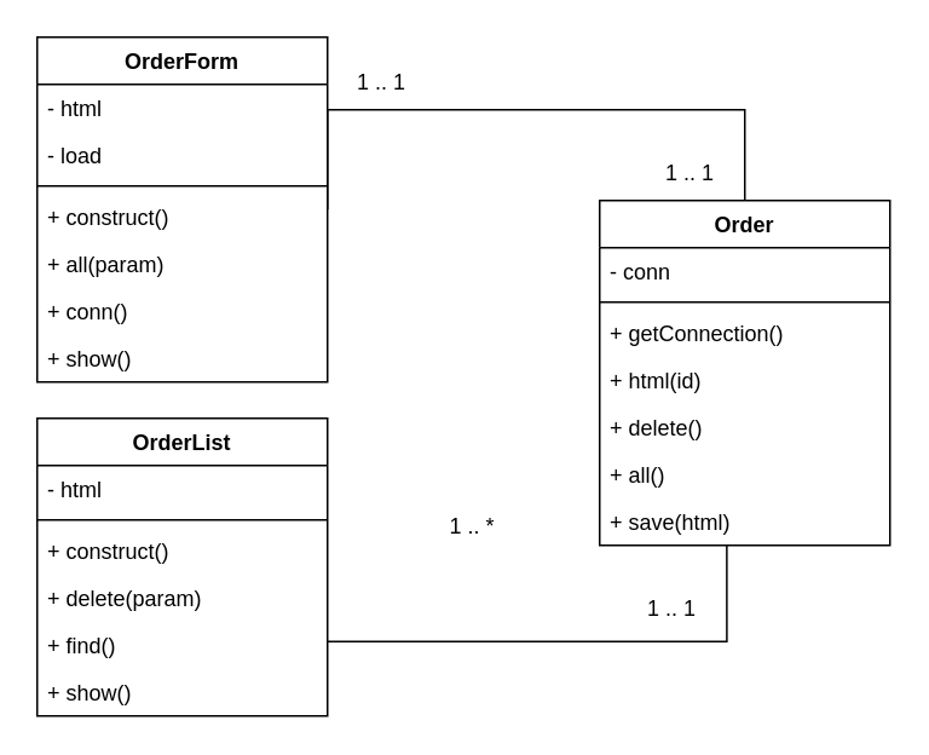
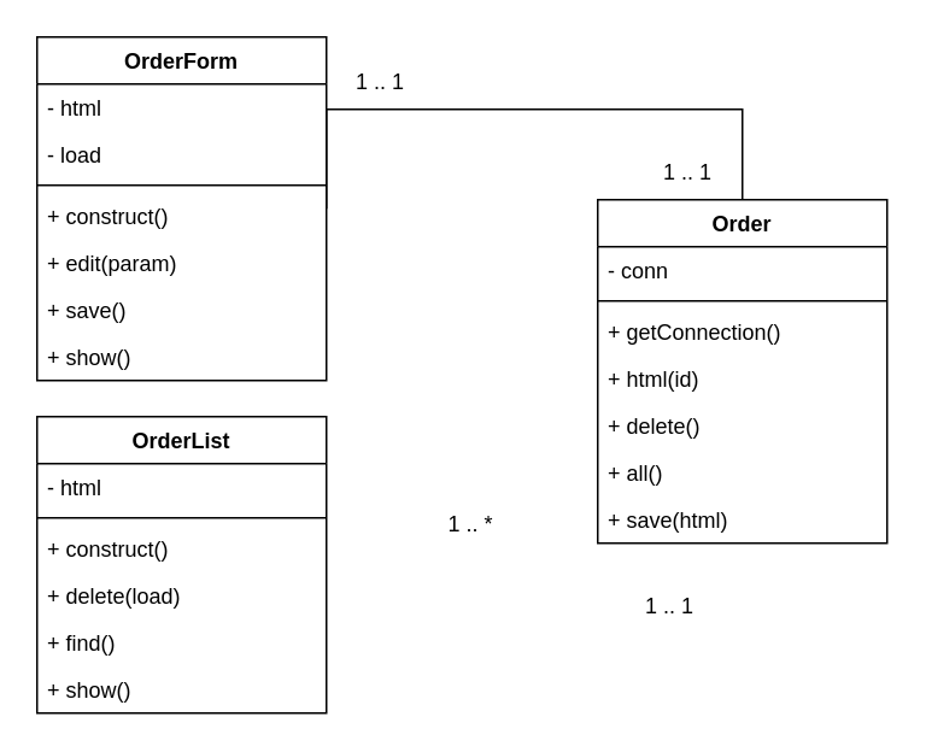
  <mxCell id="0" />
  <mxCell id="1" parent="0" />
  <mxCell id="2" value="OrderList" style="swimlane;fontStyle=1;align=center;verticalAlign=top;childLayout=stackLayout;horizontal=1;startSize=26;horizontalStack=0;resizeParent=1;resizeParentMax=0;resizeLast=0;collapsible=1;marginBottom=0;whiteSpace=wrap;html=1;" vertex="1" parent="1"><mxGeometry x="20" y="230" width="160" height="164" as="geometry" /></mxCell>
  <mxCell id="3" value="- html" style="text;strokeColor=none;fillColor=none;align=left;verticalAlign=top;spacingLeft=4;spacingRight=4;overflow=hidden;rotatable=0;points=[[0,0.5],[1,0.5]];portConstraint=eastwest;whiteSpace=wrap;html=1;" vertex="1" parent="2"><mxGeometry y="26" width="160" height="26" as="geometry" /></mxCell>
  <mxCell id="4" value="" style="line;strokeWidth=1;fillColor=none;align=left;verticalAlign=middle;spacingTop=-1;spacingLeft=3;spacingRight=3;rotatable=0;labelPosition=right;points=[];portConstraint=eastwest;strokeColor=inherit;" vertex="1" parent="2"><mxGeometry y="52" width="160" height="8" as="geometry" /></mxCell>
  <mxCell id="5" value="&lt;div&gt;+ construct()&lt;/div&gt;" style="text;strokeColor=none;fillColor=none;align=left;verticalAlign=top;spacingLeft=4;spacingRight=4;overflow=hidden;rotatable=0;points=[[0,0.5],[1,0.5]];portConstraint=eastwest;whiteSpace=wrap;html=1;" vertex="1" parent="2"><mxGeometry y="60" width="160" height="26" as="geometry" /></mxCell>
- <mxCell id="6" value="&lt;div&gt;+ delete(param)&lt;/div&gt;" style="text;strokeColor=none;fillColor=none;align=left;verticalAlign=top;spacingLeft=4;spacingRight=4;overflow=hidden;rotatable=0;points=[[0,0.5],[1,0.5]];portConstraint=eastwest;whiteSpace=wrap;html=1;" vertex="1" parent="2"><mxGeometry y="86" width="160" height="26" as="geometry" /></mxCell>
+ <mxCell id="6" value="&lt;div&gt;+ delete(load)&lt;/div&gt;" style="text;strokeColor=none;fillColor=none;align=left;verticalAlign=top;spacingLeft=4;spacingRight=4;overflow=hidden;rotatable=0;points=[[0,0.5],[1,0.5]];portConstraint=eastwest;whiteSpace=wrap;html=1;" vertex="1" parent="2"><mxGeometry y="86" width="160" height="26" as="geometry" /></mxCell>
  <mxCell id="7" value="&lt;div&gt;+ find()&lt;/div&gt;" style="text;strokeColor=none;fillColor=none;align=left;verticalAlign=top;spacingLeft=4;spacingRight=4;overflow=hidden;rotatable=0;points=[[0,0.5],[1,0.5]];portConstraint=eastwest;whiteSpace=wrap;html=1;" vertex="1" parent="2"><mxGeometry y="112" width="160" height="26" as="geometry" /></mxCell>
  <mxCell id="8" value="&lt;div&gt;+ show()&lt;/div&gt;" style="text;strokeColor=none;fillColor=none;align=left;verticalAlign=top;spacingLeft=4;spacingRight=4;overflow=hidden;rotatable=0;points=[[0,0.5],[1,0.5]];portConstraint=eastwest;whiteSpace=wrap;html=1;" vertex="1" parent="2"><mxGeometry y="138" width="160" height="26" as="geometry" /></mxCell>
  <mxCell id="9" value="OrderForm" style="swimlane;fontStyle=1;align=center;verticalAlign=top;childLayout=stackLayout;horizontal=1;startSize=26;horizontalStack=0;resizeParent=1;resizeParentMax=0;resizeLast=0;collapsible=1;marginBottom=0;whiteSpace=wrap;html=1;" vertex="1" parent="1"><mxGeometry x="20" y="20" width="160" height="190" as="geometry" /></mxCell>
  <mxCell id="10" value="- html" style="text;strokeColor=none;fillColor=none;align=left;verticalAlign=top;spacingLeft=4;spacingRight=4;overflow=hidden;rotatable=0;points=[[0,0.5],[1,0.5]];portConstraint=eastwest;whiteSpace=wrap;html=1;" vertex="1" parent="9"><mxGeometry y="26" width="160" height="26" as="geometry" /></mxCell>
  <mxCell id="11" value="- load" style="text;strokeColor=none;fillColor=none;align=left;verticalAlign=top;spacingLeft=4;spacingRight=4;overflow=hidden;rotatable=0;points=[[0,0.5],[1,0.5]];portConstraint=eastwest;whiteSpace=wrap;html=1;" vertex="1" parent="9"><mxGeometry y="52" width="160" height="26" as="geometry" /></mxCell>
  <mxCell id="12" value="" style="line;strokeWidth=1;fillColor=none;align=left;verticalAlign=middle;spacingTop=-1;spacingLeft=3;spacingRight=3;rotatable=0;labelPosition=right;points=[];portConstraint=eastwest;strokeColor=inherit;" vertex="1" parent="9"><mxGeometry y="78" width="160" height="8" as="geometry" /></mxCell>
  <mxCell id="13" value="&lt;div&gt;+ construct()&lt;/div&gt;" style="text;strokeColor=none;fillColor=none;align=left;verticalAlign=top;spacingLeft=4;spacingRight=4;overflow=hidden;rotatable=0;points=[[0,0.5],[1,0.5]];portConstraint=eastwest;whiteSpace=wrap;html=1;" vertex="1" parent="9"><mxGeometry y="86" width="160" height="26" as="geometry" /></mxCell>
- <mxCell id="14" value="&lt;div&gt;+ all(param)&lt;/div&gt;" style="text;strokeColor=none;fillColor=none;align=left;verticalAlign=top;spacingLeft=4;spacingRight=4;overflow=hidden;rotatable=0;points=[[0,0.5],[1,0.5]];portConstraint=eastwest;whiteSpace=wrap;html=1;" vertex="1" parent="9"><mxGeometry y="112" width="160" height="26" as="geometry" /></mxCell>
- <mxCell id="15" value="&lt;div&gt;+ conn()&lt;/div&gt;" style="text;strokeColor=none;fillColor=none;align=left;verticalAlign=top;spacingLeft=4;spacingRight=4;overflow=hidden;rotatable=0;points=[[0,0.5],[1,0.5]];portConstraint=eastwest;whiteSpace=wrap;html=1;" vertex="1" parent="9"><mxGeometry y="138" width="160" height="26" as="geometry" /></mxCell>
+ <mxCell id="14" value="&lt;div&gt;+ edit(param)&lt;/div&gt;" style="text;strokeColor=none;fillColor=none;align=left;verticalAlign=top;spacingLeft=4;spacingRight=4;overflow=hidden;rotatable=0;points=[[0,0.5],[1,0.5]];portConstraint=eastwest;whiteSpace=wrap;html=1;" vertex="1" parent="9"><mxGeometry y="112" width="160" height="26" as="geometry" /></mxCell>
+ <mxCell id="15" value="&lt;div&gt;+ save()&lt;/div&gt;" style="text;strokeColor=none;fillColor=none;align=left;verticalAlign=top;spacingLeft=4;spacingRight=4;overflow=hidden;rotatable=0;points=[[0,0.5],[1,0.5]];portConstraint=eastwest;whiteSpace=wrap;html=1;" vertex="1" parent="9"><mxGeometry y="138" width="160" height="26" as="geometry" /></mxCell>
  <mxCell id="16" value="&lt;div&gt;+ show()&lt;/div&gt;" style="text;strokeColor=none;fillColor=none;align=left;verticalAlign=top;spacingLeft=4;spacingRight=4;overflow=hidden;rotatable=0;points=[[0,0.5],[1,0.5]];portConstraint=eastwest;whiteSpace=wrap;html=1;" vertex="1" parent="9"><mxGeometry y="164" width="160" height="26" as="geometry" /></mxCell>
  <mxCell id="17" value="Order" style="swimlane;fontStyle=1;align=center;verticalAlign=top;childLayout=stackLayout;horizontal=1;startSize=26;horizontalStack=0;resizeParent=1;resizeParentMax=0;resizeLast=0;collapsible=1;marginBottom=0;whiteSpace=wrap;html=1;" vertex="1" parent="1"><mxGeometry x="330" y="110" width="160" height="190" as="geometry" /></mxCell>
  <mxCell id="18" value="- conn" style="text;strokeColor=none;fillColor=none;align=left;verticalAlign=top;spacingLeft=4;spacingRight=4;overflow=hidden;rotatable=0;points=[[0,0.5],[1,0.5]];portConstraint=eastwest;whiteSpace=wrap;html=1;" vertex="1" parent="17"><mxGeometry y="26" width="160" height="26" as="geometry" /></mxCell>
  <mxCell id="19" value="" style="line;strokeWidth=1;fillColor=none;align=left;verticalAlign=middle;spacingTop=-1;spacingLeft=3;spacingRight=3;rotatable=0;labelPosition=right;points=[];portConstraint=eastwest;strokeColor=inherit;" vertex="1" parent="17"><mxGeometry y="52" width="160" height="8" as="geometry" /></mxCell>
  <mxCell id="20" value="&lt;div&gt;+ getConnection()&lt;/div&gt;" style="text;strokeColor=none;fillColor=none;align=left;verticalAlign=top;spacingLeft=4;spacingRight=4;overflow=hidden;rotatable=0;points=[[0,0.5],[1,0.5]];portConstraint=eastwest;whiteSpace=wrap;html=1;" vertex="1" parent="17"><mxGeometry y="60" width="160" height="26" as="geometry" /></mxCell>
  <mxCell id="21" value="&lt;div&gt;+ html(id)&lt;/div&gt;" style="text;strokeColor=none;fillColor=none;align=left;verticalAlign=top;spacingLeft=4;spacingRight=4;overflow=hidden;rotatable=0;points=[[0,0.5],[1,0.5]];portConstraint=eastwest;whiteSpace=wrap;html=1;" vertex="1" parent="17"><mxGeometry y="86" width="160" height="26" as="geometry" /></mxCell>
  <mxCell id="22" value="&lt;div&gt;+ delete()&lt;/div&gt;" style="text;strokeColor=none;fillColor=none;align=left;verticalAlign=top;spacingLeft=4;spacingRight=4;overflow=hidden;rotatable=0;points=[[0,0.5],[1,0.5]];portConstraint=eastwest;whiteSpace=wrap;html=1;" vertex="1" parent="17"><mxGeometry y="112" width="160" height="26" as="geometry" /></mxCell>
  <mxCell id="23" value="&lt;div&gt;+ all()&lt;/div&gt;" style="text;strokeColor=none;fillColor=none;align=left;verticalAlign=top;spacingLeft=4;spacingRight=4;overflow=hidden;rotatable=0;points=[[0,0.5],[1,0.5]];portConstraint=eastwest;whiteSpace=wrap;html=1;" vertex="1" parent="17"><mxGeometry y="138" width="160" height="26" as="geometry" /></mxCell>
  <mxCell id="24" value="&lt;div&gt;+ save(html)&lt;/div&gt;" style="text;strokeColor=none;fillColor=none;align=left;verticalAlign=top;spacingLeft=4;spacingRight=4;overflow=hidden;rotatable=0;points=[[0,0.5],[1,0.5]];portConstraint=eastwest;whiteSpace=wrap;html=1;" vertex="1" parent="17"><mxGeometry y="164" width="160" height="26" as="geometry" /></mxCell>
  <mxCell id="25" style="edgeStyle=orthogonalEdgeStyle;rounded=0;orthogonalLoop=1;jettySize=auto;html=1;exitX=1;exitY=0.5;exitDx=0;exitDy=0;entryX=0.5;entryY=0;entryDx=0;entryDy=0;endArrow=none;endFill=0;" edge="1" parent="1" target="17"><mxGeometry relative="1" as="geometry"><mxPoint x="180" y="115" as="sourcePoint" /><mxPoint x="410" y="100" as="targetPoint" /><Array as="points"><mxPoint x="180" y="60" /><mxPoint x="410" y="60" /></Array></mxGeometry></mxCell>
- <mxCell id="26" style="edgeStyle=orthogonalEdgeStyle;rounded=0;orthogonalLoop=1;jettySize=auto;html=1;exitX=1;exitY=0.75;exitDx=0;exitDy=0;entryX=0.438;entryY=1;entryDx=0;entryDy=0;entryPerimeter=0;endArrow=none;endFill=0;" edge="1" parent="1" source="2" target="24"><mxGeometry relative="1" as="geometry" /></mxCell>
  <mxCell id="27" value="1 .. *" style="text;html=1;align=center;verticalAlign=middle;whiteSpace=wrap;rounded=0;" vertex="1" parent="1"><mxGeometry x="230" y="275" width="60" height="30" as="geometry" /></mxCell>
  <mxCell id="28" value="1 .. 1" style="text;html=1;align=center;verticalAlign=middle;whiteSpace=wrap;rounded=0;" vertex="1" parent="1"><mxGeometry x="180" y="30" width="60" height="30" as="geometry" /></mxCell>
  <mxCell id="29" value="1 .. 1" style="text;html=1;align=center;verticalAlign=middle;whiteSpace=wrap;rounded=0;" vertex="1" parent="1"><mxGeometry x="350" y="80" width="60" height="30" as="geometry" /></mxCell>
  <mxCell id="30" value="1 .. 1" style="text;html=1;align=center;verticalAlign=middle;whiteSpace=wrap;rounded=0;" vertex="1" parent="1"><mxGeometry x="340" y="320" width="60" height="30" as="geometry" /></mxCell>
